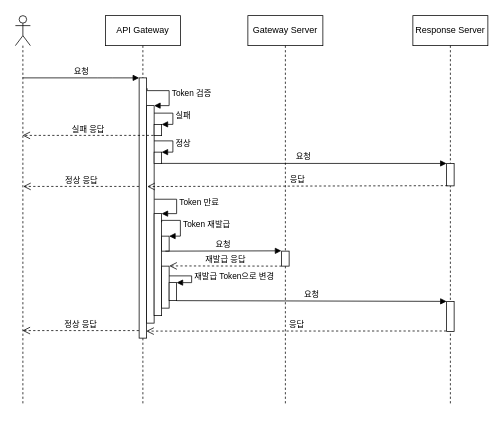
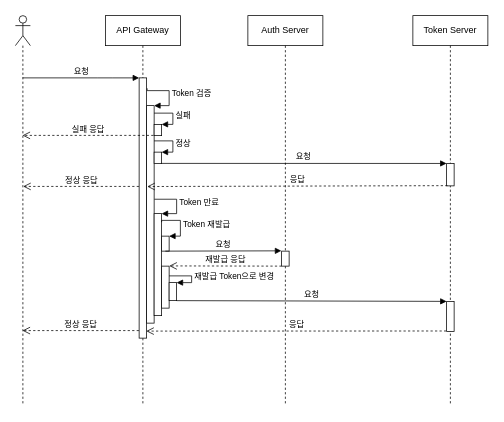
  <mxCell id="0" />
  <mxCell id="1" parent="0" />
  <mxCell id="2" value="API Gateway" style="shape=umlLifeline;perimeter=lifelinePerimeter;whiteSpace=wrap;html=1;container=1;collapsible=0;recursiveResize=0;outlineConnect=0;" parent="1" vertex="1"><mxGeometry x="140" y="20" width="100" height="520" as="geometry" /></mxCell>
  <mxCell id="3" value="" style="html=1;points=[];perimeter=orthogonalPerimeter;" parent="2" vertex="1"><mxGeometry x="45" y="83" width="10" height="347" as="geometry" /></mxCell>
  <mxCell id="4" value="" style="html=1;points=[];perimeter=orthogonalPerimeter;" parent="2" vertex="1"><mxGeometry x="55" y="120" width="10" height="290" as="geometry" /></mxCell>
  <mxCell id="5" value="Token 검증" style="edgeStyle=orthogonalEdgeStyle;html=1;align=left;spacingLeft=2;endArrow=block;rounded=0;entryX=1;entryY=0;exitX=1.067;exitY=0.04;exitDx=0;exitDy=0;exitPerimeter=0;" parent="2" source="3" target="4" edge="1"><mxGeometry relative="1" as="geometry"><mxPoint x="60" y="100" as="sourcePoint" /><Array as="points"><mxPoint x="85" y="100" /><mxPoint x="85" y="120" /></Array></mxGeometry></mxCell>
  <mxCell id="6" value="" style="html=1;points=[];perimeter=orthogonalPerimeter;" parent="2" vertex="1"><mxGeometry x="65" y="145" width="10" height="15" as="geometry" /></mxCell>
  <mxCell id="7" value="실패" style="edgeStyle=orthogonalEdgeStyle;html=1;align=left;spacingLeft=2;endArrow=block;rounded=0;entryX=1;entryY=0;" parent="2" target="6" edge="1"><mxGeometry relative="1" as="geometry"><mxPoint x="65" y="130" as="sourcePoint" /><Array as="points"><mxPoint x="90" y="130" /><mxPoint x="90" y="145" /></Array></mxGeometry></mxCell>
  <mxCell id="8" value="" style="html=1;points=[];perimeter=orthogonalPerimeter;" parent="2" vertex="1"><mxGeometry x="65" y="264" width="10" height="136" as="geometry" /></mxCell>
  <mxCell id="9" value="Token 만료" style="edgeStyle=orthogonalEdgeStyle;html=1;align=left;spacingLeft=2;endArrow=block;rounded=0;entryX=1;entryY=0;exitX=1.017;exitY=0.234;exitDx=0;exitDy=0;exitPerimeter=0;" parent="2" target="8" edge="1"><mxGeometry relative="1" as="geometry"><mxPoint x="65.333" y="244.833" as="sourcePoint" /><Array as="points"><mxPoint x="65" y="244" /><mxPoint x="95" y="244" /><mxPoint x="95" y="264" /></Array></mxGeometry></mxCell>
  <mxCell id="10" value="" style="html=1;points=[];perimeter=orthogonalPerimeter;" parent="2" vertex="1"><mxGeometry x="75" y="294" width="10" height="20" as="geometry" /></mxCell>
  <mxCell id="11" value="Token 재발급" style="edgeStyle=orthogonalEdgeStyle;html=1;align=left;spacingLeft=2;endArrow=block;rounded=0;entryX=1;entryY=0;exitX=1;exitY=0.084;exitDx=0;exitDy=0;exitPerimeter=0;" parent="2" source="8" target="10" edge="1"><mxGeometry relative="1" as="geometry"><mxPoint x="80" y="274" as="sourcePoint" /><Array as="points"><mxPoint x="100" y="273" /><mxPoint x="100" y="294" /></Array></mxGeometry></mxCell>
  <mxCell id="12" value="요청" style="html=1;verticalAlign=bottom;endArrow=block;entryX=-0.04;entryY=-0.019;entryDx=0;entryDy=0;entryPerimeter=0;" parent="2" target="25" edge="1"><mxGeometry width="80" relative="1" as="geometry"><mxPoint x="80" y="314" as="sourcePoint" /><mxPoint x="235" y="314" as="targetPoint" /></mxGeometry></mxCell>
  <mxCell id="13" value="" style="html=1;points=[];perimeter=orthogonalPerimeter;" parent="2" vertex="1"><mxGeometry x="75" y="334" width="10" height="56" as="geometry" /></mxCell>
  <mxCell id="14" value="" style="html=1;points=[];perimeter=orthogonalPerimeter;" parent="2" vertex="1"><mxGeometry x="85" y="356" width="10" height="24" as="geometry" /></mxCell>
  <mxCell id="15" value="재발급 Token으로 변경" style="edgeStyle=orthogonalEdgeStyle;html=1;align=left;spacingLeft=2;endArrow=block;rounded=0;entryX=1;entryY=0;" parent="2" target="14" edge="1"><mxGeometry relative="1" as="geometry"><mxPoint x="85" y="347" as="sourcePoint" /><Array as="points"><mxPoint x="85" y="347" /><mxPoint x="115" y="347" /><mxPoint x="115" y="356" /></Array></mxGeometry></mxCell>
  <mxCell id="16" value="" style="html=1;points=[];perimeter=orthogonalPerimeter;" parent="2" vertex="1"><mxGeometry x="65" y="182" width="10" height="15" as="geometry" /></mxCell>
  <mxCell id="17" value="정상" style="edgeStyle=orthogonalEdgeStyle;html=1;align=left;spacingLeft=2;endArrow=block;rounded=0;entryX=1;entryY=0;" parent="2" target="16" edge="1"><mxGeometry relative="1" as="geometry"><mxPoint x="65" y="167" as="sourcePoint" /><Array as="points"><mxPoint x="90" y="167" /><mxPoint x="90" y="182" /></Array></mxGeometry></mxCell>
  <mxCell id="18" value="" style="shape=umlLifeline;participant=umlActor;perimeter=lifelinePerimeter;whiteSpace=wrap;html=1;container=1;collapsible=0;recursiveResize=0;verticalAlign=top;spacingTop=36;labelBackgroundColor=#ffffff;outlineConnect=0;" parent="1" vertex="1"><mxGeometry x="20" y="20" width="20" height="520" as="geometry" /></mxCell>
- <mxCell id="19" value="Gateway Server" style="shape=umlLifeline;perimeter=lifelinePerimeter;whiteSpace=wrap;html=1;container=1;collapsible=0;recursiveResize=0;outlineConnect=0;" parent="1" vertex="1"><mxGeometry x="330" y="20" width="100" height="520" as="geometry" /></mxCell>
- <mxCell id="20" value="Response Server" style="shape=umlLifeline;perimeter=lifelinePerimeter;whiteSpace=wrap;html=1;container=1;collapsible=0;recursiveResize=0;outlineConnect=0;" parent="1" vertex="1"><mxGeometry x="550" y="20" width="100" height="520" as="geometry" /></mxCell>
+ <mxCell id="19" value="Auth Server" style="shape=umlLifeline;perimeter=lifelinePerimeter;whiteSpace=wrap;html=1;container=1;collapsible=0;recursiveResize=0;outlineConnect=0;" parent="1" vertex="1"><mxGeometry x="330" y="20" width="100" height="520" as="geometry" /></mxCell>
+ <mxCell id="20" value="Token Server" style="shape=umlLifeline;perimeter=lifelinePerimeter;whiteSpace=wrap;html=1;container=1;collapsible=0;recursiveResize=0;outlineConnect=0;" parent="1" vertex="1"><mxGeometry x="550" y="20" width="100" height="520" as="geometry" /></mxCell>
  <mxCell id="21" value="" style="html=1;points=[];perimeter=orthogonalPerimeter;" parent="20" vertex="1"><mxGeometry x="45" y="381" width="10" height="40" as="geometry" /></mxCell>
  <mxCell id="22" value="" style="html=1;points=[];perimeter=orthogonalPerimeter;" parent="20" vertex="1"><mxGeometry x="45" y="197" width="10" height="30" as="geometry" /></mxCell>
  <mxCell id="23" value="요청" style="html=1;verticalAlign=bottom;endArrow=block;" parent="1" edge="1"><mxGeometry width="80" relative="1" as="geometry"><mxPoint x="29.667" y="103" as="sourcePoint" /><mxPoint x="185" y="103" as="targetPoint" /><Array as="points"><mxPoint x="140" y="103" /></Array></mxGeometry></mxCell>
  <mxCell id="24" value="실패 응답" style="html=1;verticalAlign=bottom;endArrow=open;dashed=1;endSize=8;exitX=-0.086;exitY=0.979;exitDx=0;exitDy=0;exitPerimeter=0;" parent="1" source="6" target="18" edge="1"><mxGeometry relative="1" as="geometry"><mxPoint x="210" y="220" as="sourcePoint" /><mxPoint x="130" y="220" as="targetPoint" /></mxGeometry></mxCell>
  <mxCell id="25" value="" style="html=1;points=[];perimeter=orthogonalPerimeter;" parent="1" vertex="1"><mxGeometry x="375" y="334" width="10" height="20" as="geometry" /></mxCell>
  <mxCell id="26" value="재발급 응답" style="html=1;verticalAlign=bottom;endArrow=open;dashed=1;endSize=8;entryX=1.02;entryY=-0.005;entryDx=0;entryDy=0;entryPerimeter=0;" parent="1" target="13" edge="1"><mxGeometry relative="1" as="geometry"><mxPoint x="375" y="354" as="sourcePoint" /><mxPoint x="240" y="355" as="targetPoint" /></mxGeometry></mxCell>
  <mxCell id="27" value="요청" style="html=1;verticalAlign=bottom;endArrow=block;exitX=0.914;exitY=1.002;exitDx=0;exitDy=0;exitPerimeter=0;entryX=-0.006;entryY=0.004;entryDx=0;entryDy=0;entryPerimeter=0;" parent="1" source="16" target="22" edge="1"><mxGeometry width="80" relative="1" as="geometry"><mxPoint x="250" y="220" as="sourcePoint" /><mxPoint x="550" y="220" as="targetPoint" /></mxGeometry></mxCell>
  <mxCell id="28" value="응답" style="html=1;verticalAlign=bottom;endArrow=open;dashed=1;endSize=8;exitX=0.114;exitY=0.99;exitDx=0;exitDy=0;exitPerimeter=0;entryX=0.079;entryY=0.372;entryDx=0;entryDy=0;entryPerimeter=0;" parent="1" source="22" target="4" edge="1"><mxGeometry relative="1" as="geometry"><mxPoint x="580" y="240" as="sourcePoint" /><mxPoint x="200" y="248" as="targetPoint" /></mxGeometry></mxCell>
  <mxCell id="29" value="정상 응답" style="html=1;verticalAlign=bottom;endArrow=open;dashed=1;endSize=8;exitX=-0.021;exitY=0.411;exitDx=0;exitDy=0;exitPerimeter=0;fontStyle=0" parent="1" edge="1"><mxGeometry relative="1" as="geometry"><mxPoint x="184.79" y="247.727" as="sourcePoint" /><mxPoint x="30.388" y="247.727" as="targetPoint" /></mxGeometry></mxCell>
  <mxCell id="30" value="요청" style="html=1;verticalAlign=bottom;endArrow=block;" parent="1" edge="1"><mxGeometry width="80" relative="1" as="geometry"><mxPoint x="235" y="400" as="sourcePoint" /><mxPoint x="595" y="401" as="targetPoint" /></mxGeometry></mxCell>
  <mxCell id="31" value="응답" style="html=1;verticalAlign=bottom;endArrow=open;dashed=1;endSize=8;entryX=0.954;entryY=0.973;entryDx=0;entryDy=0;entryPerimeter=0;exitX=-0.05;exitY=0.987;exitDx=0;exitDy=0;exitPerimeter=0;" parent="1" source="21" target="3" edge="1"><mxGeometry relative="1" as="geometry"><mxPoint x="590" y="439" as="sourcePoint" /><mxPoint x="520" y="440" as="targetPoint" /></mxGeometry></mxCell>
  <mxCell id="32" value="정상 응답" style="html=1;verticalAlign=bottom;endArrow=open;dashed=1;endSize=8;exitX=-0.029;exitY=0.971;exitDx=0;exitDy=0;exitPerimeter=0;" parent="1" source="3" target="18" edge="1"><mxGeometry relative="1" as="geometry"><mxPoint x="180" y="440" as="sourcePoint" /><mxPoint x="100" y="440" as="targetPoint" /></mxGeometry></mxCell>
